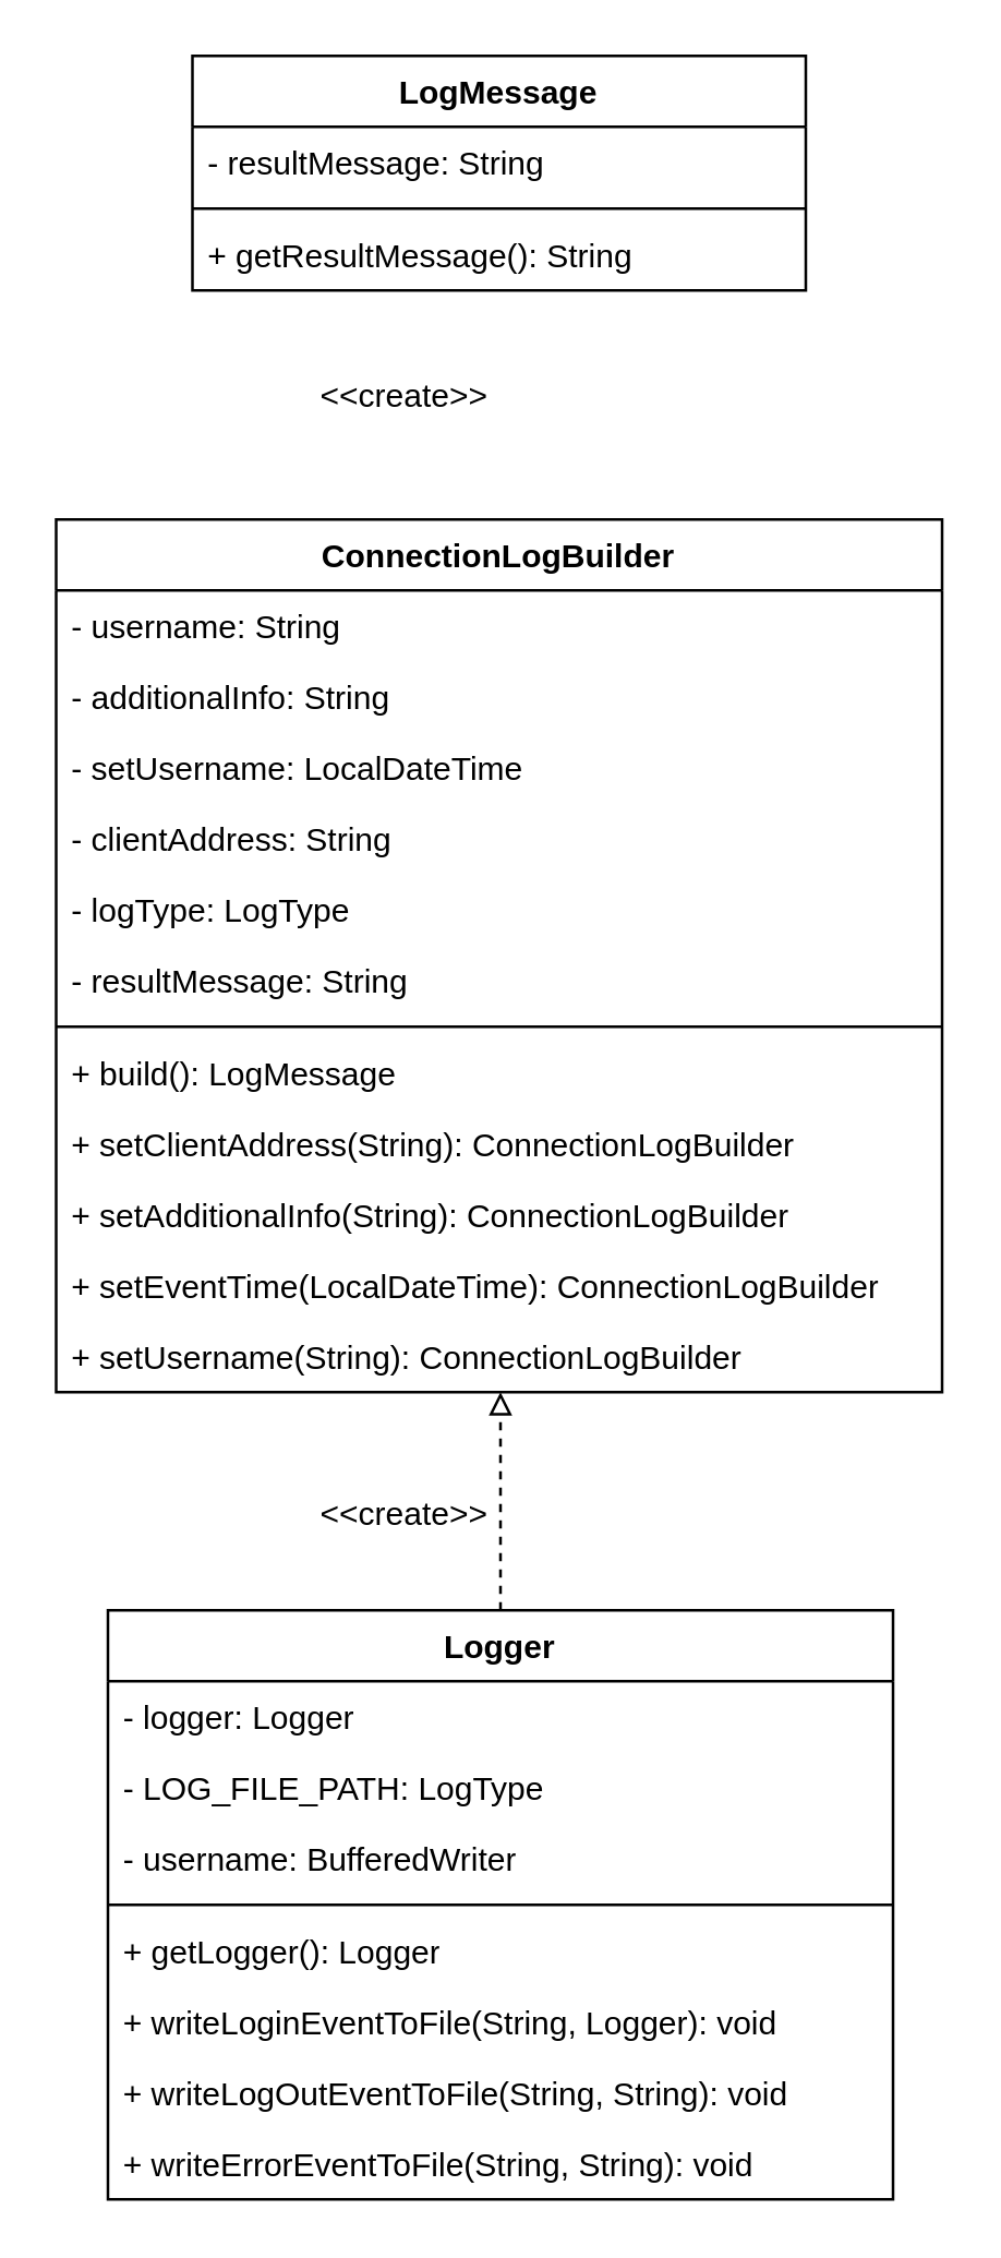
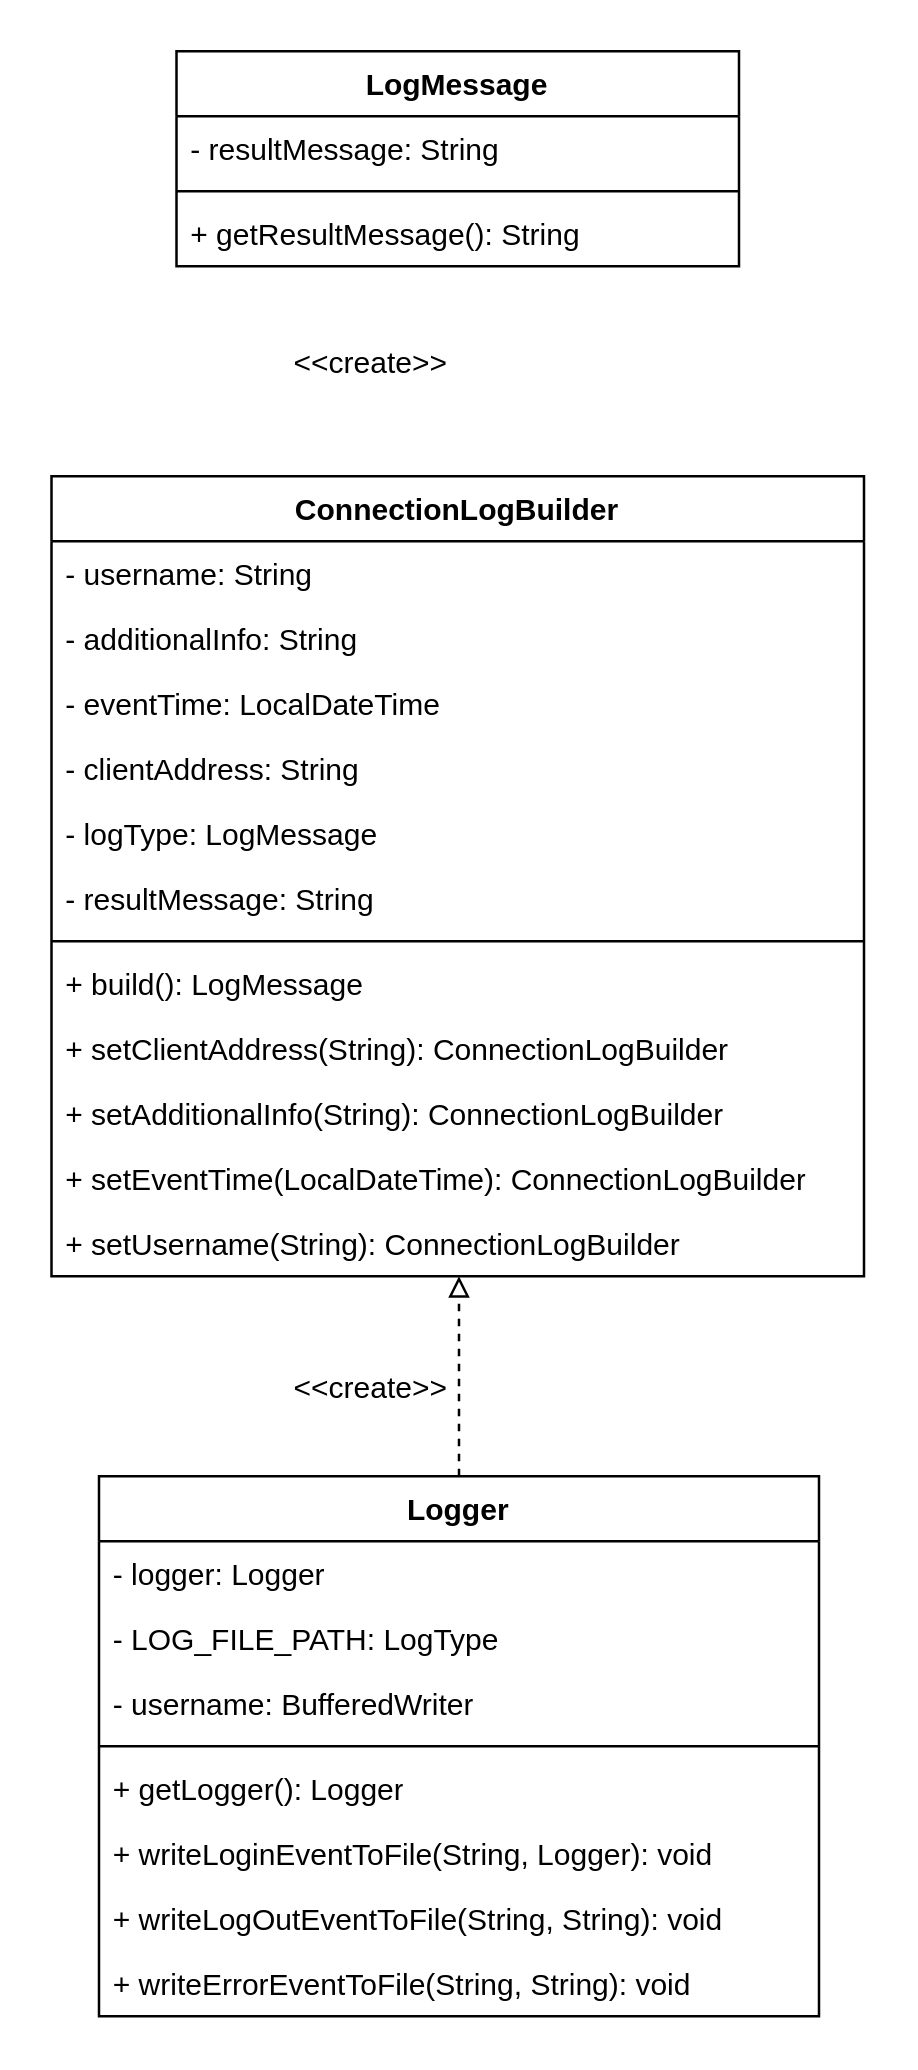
  <mxCell id="0" />
  <mxCell id="1" parent="0" />
  <mxCell id="2" value="LogMessage" style="swimlane;fontStyle=1;align=center;verticalAlign=top;childLayout=stackLayout;horizontal=1;startSize=26;horizontalStack=0;resizeParent=1;resizeParentMax=0;resizeLast=0;collapsible=1;marginBottom=0;whiteSpace=wrap;html=1;" parent="1" vertex="1"><mxGeometry x="70" y="20" width="225" height="86" as="geometry" /></mxCell>
  <mxCell id="3" value="- resultMessage: String" style="text;strokeColor=none;fillColor=none;align=left;verticalAlign=top;spacingLeft=4;spacingRight=4;overflow=hidden;rotatable=0;points=[[0,0.5],[1,0.5]];portConstraint=eastwest;whiteSpace=wrap;html=1;" parent="2" vertex="1"><mxGeometry y="26" width="225" height="26" as="geometry" /></mxCell>
  <mxCell id="4" value="" style="line;strokeWidth=1;fillColor=none;align=left;verticalAlign=middle;spacingTop=-1;spacingLeft=3;spacingRight=3;rotatable=0;labelPosition=right;points=[];portConstraint=eastwest;strokeColor=inherit;" parent="2" vertex="1"><mxGeometry y="52" width="225" height="8" as="geometry" /></mxCell>
  <mxCell id="5" value="+ getResultMessage(): String" style="text;strokeColor=none;fillColor=none;align=left;verticalAlign=top;spacingLeft=4;spacingRight=4;overflow=hidden;rotatable=0;points=[[0,0.5],[1,0.5]];portConstraint=eastwest;whiteSpace=wrap;html=1;" parent="2" vertex="1"><mxGeometry y="60" width="225" height="26" as="geometry" /></mxCell>
  <mxCell id="6" value="ConnectionLogBuilder" style="swimlane;fontStyle=1;align=center;verticalAlign=top;childLayout=stackLayout;horizontal=1;startSize=26;horizontalStack=0;resizeParent=1;resizeParentMax=0;resizeLast=0;collapsible=1;marginBottom=0;whiteSpace=wrap;html=1;" parent="1" vertex="1"><mxGeometry x="20" y="190" width="325" height="320" as="geometry" /></mxCell>
  <mxCell id="7" value="- username: String" style="text;strokeColor=none;fillColor=none;align=left;verticalAlign=top;spacingLeft=4;spacingRight=4;overflow=hidden;rotatable=0;points=[[0,0.5],[1,0.5]];portConstraint=eastwest;whiteSpace=wrap;html=1;" parent="6" vertex="1"><mxGeometry y="26" width="325" height="26" as="geometry" /></mxCell>
  <mxCell id="8" value="- additionalInfo: String" style="text;strokeColor=none;fillColor=none;align=left;verticalAlign=top;spacingLeft=4;spacingRight=4;overflow=hidden;rotatable=0;points=[[0,0.5],[1,0.5]];portConstraint=eastwest;whiteSpace=wrap;html=1;" parent="6" vertex="1"><mxGeometry y="52" width="325" height="26" as="geometry" /></mxCell>
- <mxCell id="9" value="- setUsername: LocalDateTime" style="text;strokeColor=none;fillColor=none;align=left;verticalAlign=top;spacingLeft=4;spacingRight=4;overflow=hidden;rotatable=0;points=[[0,0.5],[1,0.5]];portConstraint=eastwest;whiteSpace=wrap;html=1;" parent="6" vertex="1"><mxGeometry y="78" width="325" height="26" as="geometry" /></mxCell>
+ <mxCell id="9" value="- eventTime: LocalDateTime" style="text;strokeColor=none;fillColor=none;align=left;verticalAlign=top;spacingLeft=4;spacingRight=4;overflow=hidden;rotatable=0;points=[[0,0.5],[1,0.5]];portConstraint=eastwest;whiteSpace=wrap;html=1;" parent="6" vertex="1"><mxGeometry y="78" width="325" height="26" as="geometry" /></mxCell>
  <mxCell id="10" value="- clientAddress: String" style="text;strokeColor=none;fillColor=none;align=left;verticalAlign=top;spacingLeft=4;spacingRight=4;overflow=hidden;rotatable=0;points=[[0,0.5],[1,0.5]];portConstraint=eastwest;whiteSpace=wrap;html=1;" parent="6" vertex="1"><mxGeometry y="104" width="325" height="26" as="geometry" /></mxCell>
- <mxCell id="11" value="- logType: LogType" style="text;strokeColor=none;fillColor=none;align=left;verticalAlign=top;spacingLeft=4;spacingRight=4;overflow=hidden;rotatable=0;points=[[0,0.5],[1,0.5]];portConstraint=eastwest;whiteSpace=wrap;html=1;" parent="6" vertex="1"><mxGeometry y="130" width="325" height="26" as="geometry" /></mxCell>
+ <mxCell id="11" value="- logType: LogMessage" style="text;strokeColor=none;fillColor=none;align=left;verticalAlign=top;spacingLeft=4;spacingRight=4;overflow=hidden;rotatable=0;points=[[0,0.5],[1,0.5]];portConstraint=eastwest;whiteSpace=wrap;html=1;" parent="6" vertex="1"><mxGeometry y="130" width="325" height="26" as="geometry" /></mxCell>
  <mxCell id="12" value="- resultMessage: String" style="text;strokeColor=none;fillColor=none;align=left;verticalAlign=top;spacingLeft=4;spacingRight=4;overflow=hidden;rotatable=0;points=[[0,0.5],[1,0.5]];portConstraint=eastwest;whiteSpace=wrap;html=1;" parent="6" vertex="1"><mxGeometry y="156" width="325" height="26" as="geometry" /></mxCell>
  <mxCell id="13" value="" style="line;strokeWidth=1;fillColor=none;align=left;verticalAlign=middle;spacingTop=-1;spacingLeft=3;spacingRight=3;rotatable=0;labelPosition=right;points=[];portConstraint=eastwest;strokeColor=inherit;" parent="6" vertex="1"><mxGeometry y="182" width="325" height="8" as="geometry" /></mxCell>
  <mxCell id="14" value="+ build(): LogMessage" style="text;strokeColor=none;fillColor=none;align=left;verticalAlign=top;spacingLeft=4;spacingRight=4;overflow=hidden;rotatable=0;points=[[0,0.5],[1,0.5]];portConstraint=eastwest;whiteSpace=wrap;html=1;" parent="6" vertex="1"><mxGeometry y="190" width="325" height="26" as="geometry" /></mxCell>
  <mxCell id="15" value="+ setClientAddress(String): ConnectionLogBuilder&amp;nbsp;" style="text;strokeColor=none;fillColor=none;align=left;verticalAlign=top;spacingLeft=4;spacingRight=4;overflow=hidden;rotatable=0;points=[[0,0.5],[1,0.5]];portConstraint=eastwest;whiteSpace=wrap;html=1;" parent="6" vertex="1"><mxGeometry y="216" width="325" height="26" as="geometry" /></mxCell>
  <mxCell id="16" value="+ setAdditionalInfo(String): ConnectionLogBuilder" style="text;strokeColor=none;fillColor=none;align=left;verticalAlign=top;spacingLeft=4;spacingRight=4;overflow=hidden;rotatable=0;points=[[0,0.5],[1,0.5]];portConstraint=eastwest;whiteSpace=wrap;html=1;" parent="6" vertex="1"><mxGeometry y="242" width="325" height="26" as="geometry" /></mxCell>
  <mxCell id="17" value="+ setEventTime(LocalDateTime): ConnectionLogBuilder" style="text;strokeColor=none;fillColor=none;align=left;verticalAlign=top;spacingLeft=4;spacingRight=4;overflow=hidden;rotatable=0;points=[[0,0.5],[1,0.5]];portConstraint=eastwest;whiteSpace=wrap;html=1;" parent="6" vertex="1"><mxGeometry y="268" width="325" height="26" as="geometry" /></mxCell>
  <mxCell id="18" value="+ setUsername(String): ConnectionLogBuilder" style="text;strokeColor=none;fillColor=none;align=left;verticalAlign=top;spacingLeft=4;spacingRight=4;overflow=hidden;rotatable=0;points=[[0,0.5],[1,0.5]];portConstraint=eastwest;whiteSpace=wrap;html=1;" parent="6" vertex="1"><mxGeometry y="294" width="325" height="26" as="geometry" /></mxCell>
  <mxCell id="19" value="Logger" style="swimlane;fontStyle=1;align=center;verticalAlign=top;childLayout=stackLayout;horizontal=1;startSize=26;horizontalStack=0;resizeParent=1;resizeParentMax=0;resizeLast=0;collapsible=1;marginBottom=0;whiteSpace=wrap;html=1;" parent="1" vertex="1"><mxGeometry x="39" y="590" width="288" height="216" as="geometry" /></mxCell>
  <mxCell id="20" value="- logger: Logger" style="text;strokeColor=none;fillColor=none;align=left;verticalAlign=top;spacingLeft=4;spacingRight=4;overflow=hidden;rotatable=0;points=[[0,0.5],[1,0.5]];portConstraint=eastwest;whiteSpace=wrap;html=1;" parent="19" vertex="1"><mxGeometry y="26" width="288" height="26" as="geometry" /></mxCell>
  <mxCell id="21" value="- LOG_FILE_PATH: LogType" style="text;strokeColor=none;fillColor=none;align=left;verticalAlign=top;spacingLeft=4;spacingRight=4;overflow=hidden;rotatable=0;points=[[0,0.5],[1,0.5]];portConstraint=eastwest;whiteSpace=wrap;html=1;" parent="19" vertex="1"><mxGeometry y="52" width="288" height="26" as="geometry" /></mxCell>
  <mxCell id="22" value="- username: BufferedWriter" style="text;strokeColor=none;fillColor=none;align=left;verticalAlign=top;spacingLeft=4;spacingRight=4;overflow=hidden;rotatable=0;points=[[0,0.5],[1,0.5]];portConstraint=eastwest;whiteSpace=wrap;html=1;" parent="19" vertex="1"><mxGeometry y="78" width="288" height="26" as="geometry" /></mxCell>
  <mxCell id="23" value="" style="line;strokeWidth=1;fillColor=none;align=left;verticalAlign=middle;spacingTop=-1;spacingLeft=3;spacingRight=3;rotatable=0;labelPosition=right;points=[];portConstraint=eastwest;strokeColor=inherit;" parent="19" vertex="1"><mxGeometry y="104" width="288" height="8" as="geometry" /></mxCell>
  <mxCell id="24" value="+ getLogger(): Logger" style="text;strokeColor=none;fillColor=none;align=left;verticalAlign=top;spacingLeft=4;spacingRight=4;overflow=hidden;rotatable=0;points=[[0,0.5],[1,0.5]];portConstraint=eastwest;whiteSpace=wrap;html=1;" parent="19" vertex="1"><mxGeometry y="112" width="288" height="26" as="geometry" /></mxCell>
  <mxCell id="25" value="+ writeLoginEventToFile(String, Logger): void" style="text;strokeColor=none;fillColor=none;align=left;verticalAlign=top;spacingLeft=4;spacingRight=4;overflow=hidden;rotatable=0;points=[[0,0.5],[1,0.5]];portConstraint=eastwest;whiteSpace=wrap;html=1;" parent="19" vertex="1"><mxGeometry y="138" width="288" height="26" as="geometry" /></mxCell>
  <mxCell id="26" value="+ writeLogOutEventToFile(String, String): void" style="text;strokeColor=none;fillColor=none;align=left;verticalAlign=top;spacingLeft=4;spacingRight=4;overflow=hidden;rotatable=0;points=[[0,0.5],[1,0.5]];portConstraint=eastwest;whiteSpace=wrap;html=1;" parent="19" vertex="1"><mxGeometry y="164" width="288" height="26" as="geometry" /></mxCell>
  <mxCell id="27" value="+ writeErrorEventToFile(String, String): void" style="text;strokeColor=none;fillColor=none;align=left;verticalAlign=top;spacingLeft=4;spacingRight=4;overflow=hidden;rotatable=0;points=[[0,0.5],[1,0.5]];portConstraint=eastwest;whiteSpace=wrap;html=1;" parent="19" vertex="1"><mxGeometry y="190" width="288" height="26" as="geometry" /></mxCell>
  <mxCell id="28" value="&amp;lt;&amp;lt;create&amp;gt;&amp;gt;" style="text;html=1;align=center;verticalAlign=middle;whiteSpace=wrap;rounded=0;" parent="1" vertex="1"><mxGeometry x="118" y="130" width="60" height="30" as="geometry" /></mxCell>
  <mxCell id="29" value="&amp;lt;&amp;lt;create&amp;gt;&amp;gt;" style="text;html=1;align=center;verticalAlign=middle;whiteSpace=wrap;rounded=0;" parent="1" vertex="1"><mxGeometry x="118" y="540" width="60" height="30" as="geometry" /></mxCell>
  <mxCell id="30" value="" style="endArrow=block;html=1;rounded=0;exitX=0.5;exitY=0;exitDx=0;exitDy=0;dashed=1;endFill=0;" parent="1" source="19" edge="1"><mxGeometry width="50" height="50" relative="1" as="geometry"><mxPoint x="178" y="594" as="sourcePoint" /><mxPoint x="183" y="510" as="targetPoint" /></mxGeometry></mxCell>
